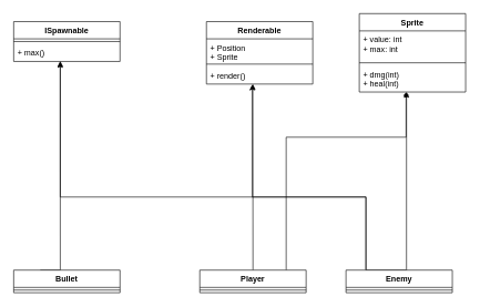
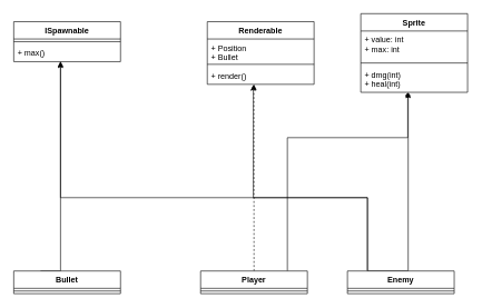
  <mxCell id="0" />
  <mxCell id="1" parent="0" />
  <mxCell id="2" style="edgeStyle=orthogonalEdgeStyle;rounded=0;orthogonalLoop=1;jettySize=auto;html=1;exitX=0.5;exitY=0;exitDx=0;exitDy=0;" edge="1" parent="1" source="12"><mxGeometry relative="1" as="geometry"><mxPoint x="379" y="127" as="targetPoint" /><Array as="points"><mxPoint x="550" y="406" /><mxPoint x="550" y="296" /><mxPoint x="379" y="296" /></Array></mxGeometry></mxCell>
- <mxCell id="3" style="edgeStyle=orthogonalEdgeStyle;rounded=0;orthogonalLoop=1;jettySize=auto;html=1;exitX=0.5;exitY=0;exitDx=0;exitDy=0;entryX=0.436;entryY=0.998;entryDx=0;entryDy=0;entryPerimeter=0;" edge="1" parent="1" source="8" target="17"><mxGeometry relative="1" as="geometry"><mxPoint x="380" y="146" as="targetPoint" /><Array as="points"><mxPoint x="380" y="406" /></Array></mxGeometry></mxCell>
+ <mxCell id="3" style="edgeStyle=orthogonalEdgeStyle;rounded=0;orthogonalLoop=1;jettySize=auto;html=1;exitX=0.5;exitY=0;exitDx=0;exitDy=0;entryX=0.436;entryY=0.998;entryDx=0;entryDy=0;entryPerimeter=0;dashed=1;" edge="1" parent="1" source="8" target="17"><mxGeometry relative="1" as="geometry"><mxPoint x="380" y="146" as="targetPoint" /><Array as="points"><mxPoint x="380" y="406" /></Array></mxGeometry></mxCell>
  <mxCell id="4" style="edgeStyle=orthogonalEdgeStyle;rounded=0;orthogonalLoop=1;jettySize=auto;html=1;exitX=0.25;exitY=0;exitDx=0;exitDy=0;entryX=0.438;entryY=1.038;entryDx=0;entryDy=0;entryPerimeter=0;" edge="1" parent="1" source="5" target="24"><mxGeometry relative="1" as="geometry"><mxPoint x="110" y="136" as="targetPoint" /><Array as="points"><mxPoint x="90" y="406" /></Array></mxGeometry></mxCell>
  <mxCell id="5" value="Bullet" style="swimlane;fontStyle=1;align=center;verticalAlign=top;childLayout=stackLayout;horizontal=1;startSize=26;horizontalStack=0;resizeParent=1;resizeParentMax=0;resizeLast=0;collapsible=1;marginBottom=0;" vertex="1" parent="1"><mxGeometry x="20" y="406" width="160" height="34" as="geometry" /></mxCell>
  <mxCell id="6" value="" style="line;strokeWidth=1;fillColor=none;align=left;verticalAlign=middle;spacingTop=-1;spacingLeft=3;spacingRight=3;rotatable=0;labelPosition=right;points=[];portConstraint=eastwest;" vertex="1" parent="5"><mxGeometry y="26" width="160" height="8" as="geometry" /></mxCell>
  <mxCell id="7" style="edgeStyle=orthogonalEdgeStyle;rounded=0;orthogonalLoop=1;jettySize=auto;html=1;entryX=0.44;entryY=1.018;entryDx=0;entryDy=0;entryPerimeter=0;endArrow=diamond;" edge="1" parent="1" source="8" target="21"><mxGeometry relative="1" as="geometry"><Array as="points"><mxPoint x="430" y="206" /><mxPoint x="610" y="206" /></Array><mxPoint x="610" y="136" as="targetPoint" /></mxGeometry></mxCell>
  <mxCell id="8" value="Player" style="swimlane;fontStyle=1;align=center;verticalAlign=top;childLayout=stackLayout;horizontal=1;startSize=26;horizontalStack=0;resizeParent=1;resizeParentMax=0;resizeLast=0;collapsible=1;marginBottom=0;" vertex="1" parent="1"><mxGeometry x="300" y="406" width="160" height="34" as="geometry" /></mxCell>
  <mxCell id="9" value="" style="line;strokeWidth=1;fillColor=none;align=left;verticalAlign=middle;spacingTop=-1;spacingLeft=3;spacingRight=3;rotatable=0;labelPosition=right;points=[];portConstraint=eastwest;" vertex="1" parent="8"><mxGeometry y="26" width="160" height="8" as="geometry" /></mxCell>
  <mxCell id="10" style="edgeStyle=orthogonalEdgeStyle;rounded=0;orthogonalLoop=1;jettySize=auto;html=1;exitX=0.5;exitY=0;exitDx=0;exitDy=0;" edge="1" parent="1" source="12"><mxGeometry relative="1" as="geometry"><mxPoint x="611" y="138" as="targetPoint" /><Array as="points"><mxPoint x="611" y="406" /></Array></mxGeometry></mxCell>
  <mxCell id="11" style="edgeStyle=orthogonalEdgeStyle;rounded=0;orthogonalLoop=1;jettySize=auto;html=1;entryX=0.438;entryY=0.978;entryDx=0;entryDy=0;entryPerimeter=0;" edge="1" parent="1" source="12" target="24"><mxGeometry relative="1" as="geometry"><mxPoint x="90" y="96" as="targetPoint" /><Array as="points"><mxPoint x="550" y="296" /><mxPoint x="90" y="296" /></Array></mxGeometry></mxCell>
  <mxCell id="12" value="Enemy" style="swimlane;fontStyle=1;align=center;verticalAlign=top;childLayout=stackLayout;horizontal=1;startSize=26;horizontalStack=0;resizeParent=1;resizeParentMax=0;resizeLast=0;collapsible=1;marginBottom=0;" vertex="1" parent="1"><mxGeometry x="520" y="406" width="160" height="34" as="geometry" /></mxCell>
  <mxCell id="13" value="" style="line;strokeWidth=1;fillColor=none;align=left;verticalAlign=middle;spacingTop=-1;spacingLeft=3;spacingRight=3;rotatable=0;labelPosition=right;points=[];portConstraint=eastwest;" vertex="1" parent="12"><mxGeometry y="26" width="160" height="8" as="geometry" /></mxCell>
  <mxCell id="14" value="Renderable" style="swimlane;fontStyle=1;align=center;verticalAlign=top;childLayout=stackLayout;horizontal=1;startSize=26;horizontalStack=0;resizeParent=1;resizeParentMax=0;resizeLast=0;collapsible=1;marginBottom=0;" vertex="1" parent="1"><mxGeometry x="310" y="32" width="160" height="94" as="geometry" /></mxCell>
- <mxCell id="15" value="+ Position&#10;+ Sprite&#10;&#10;&#10;" style="text;strokeColor=none;fillColor=none;align=left;verticalAlign=top;spacingLeft=4;spacingRight=4;overflow=hidden;rotatable=0;points=[[0,0.5],[1,0.5]];portConstraint=eastwest;" vertex="1" parent="14"><mxGeometry y="26" width="160" height="34" as="geometry" /></mxCell>
+ <mxCell id="15" value="+ Position&#10;+ Bullet&#10;&#10;&#10;" style="text;strokeColor=none;fillColor=none;align=left;verticalAlign=top;spacingLeft=4;spacingRight=4;overflow=hidden;rotatable=0;points=[[0,0.5],[1,0.5]];portConstraint=eastwest;" vertex="1" parent="14"><mxGeometry y="26" width="160" height="34" as="geometry" /></mxCell>
  <mxCell id="16" value="" style="line;strokeWidth=1;fillColor=none;align=left;verticalAlign=middle;spacingTop=-1;spacingLeft=3;spacingRight=3;rotatable=0;labelPosition=right;points=[];portConstraint=eastwest;" vertex="1" parent="14"><mxGeometry y="60" width="160" height="8" as="geometry" /></mxCell>
  <mxCell id="17" value="+ render()" style="text;strokeColor=none;fillColor=none;align=left;verticalAlign=top;spacingLeft=4;spacingRight=4;overflow=hidden;rotatable=0;points=[[0,0.5],[1,0.5]];portConstraint=eastwest;" vertex="1" parent="14"><mxGeometry y="68" width="160" height="26" as="geometry" /></mxCell>
  <mxCell id="18" value="Sprite" style="swimlane;fontStyle=1;align=center;verticalAlign=top;childLayout=stackLayout;horizontal=1;startSize=26;horizontalStack=0;resizeParent=1;resizeParentMax=0;resizeLast=0;collapsible=1;marginBottom=0;" vertex="1" parent="1"><mxGeometry x="540" y="20" width="160" height="118" as="geometry" /></mxCell>
  <mxCell id="19" value="+ value: int&#10;+ max: int&#10;" style="text;strokeColor=none;fillColor=none;align=left;verticalAlign=top;spacingLeft=4;spacingRight=4;overflow=hidden;rotatable=0;points=[[0,0.5],[1,0.5]];portConstraint=eastwest;" vertex="1" parent="18"><mxGeometry y="26" width="160" height="44" as="geometry" /></mxCell>
  <mxCell id="20" value="" style="line;strokeWidth=1;fillColor=none;align=left;verticalAlign=middle;spacingTop=-1;spacingLeft=3;spacingRight=3;rotatable=0;labelPosition=right;points=[];portConstraint=eastwest;" vertex="1" parent="18"><mxGeometry y="70" width="160" height="8" as="geometry" /></mxCell>
  <mxCell id="21" value="+ dmg(int)&#10;+ heal(int)&#10;" style="text;strokeColor=none;fillColor=none;align=left;verticalAlign=top;spacingLeft=4;spacingRight=4;overflow=hidden;rotatable=0;points=[[0,0.5],[1,0.5]];portConstraint=eastwest;" vertex="1" parent="18"><mxGeometry y="78" width="160" height="40" as="geometry" /></mxCell>
  <mxCell id="22" value="ISpawnable" style="swimlane;fontStyle=1;align=center;verticalAlign=top;childLayout=stackLayout;horizontal=1;startSize=26;horizontalStack=0;resizeParent=1;resizeParentMax=0;resizeLast=0;collapsible=1;marginBottom=0;" vertex="1" parent="1"><mxGeometry x="20" y="32" width="160" height="60" as="geometry" /></mxCell>
  <mxCell id="23" value="" style="line;strokeWidth=1;fillColor=none;align=left;verticalAlign=middle;spacingTop=-1;spacingLeft=3;spacingRight=3;rotatable=0;labelPosition=right;points=[];portConstraint=eastwest;" vertex="1" parent="22"><mxGeometry y="26" width="160" height="8" as="geometry" /></mxCell>
  <mxCell id="24" value="+ max()" style="text;strokeColor=none;fillColor=none;align=left;verticalAlign=top;spacingLeft=4;spacingRight=4;overflow=hidden;rotatable=0;points=[[0,0.5],[1,0.5]];portConstraint=eastwest;" vertex="1" parent="22"><mxGeometry y="34" width="160" height="26" as="geometry" /></mxCell>
